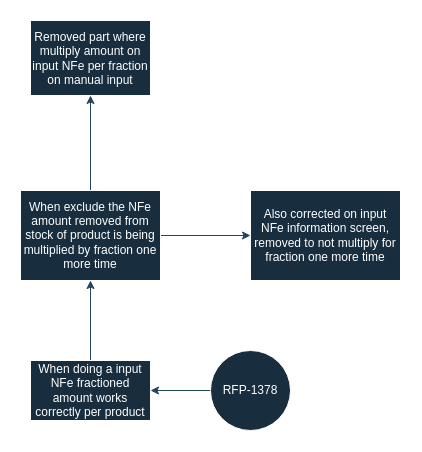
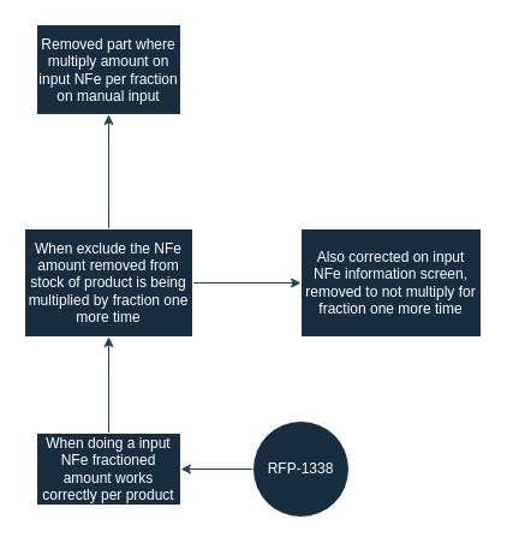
  <mxCell id="0" />
  <mxCell id="1" parent="0" />
  <mxCell id="2" value="" style="edgeStyle=orthogonalEdgeStyle;rounded=0;orthogonalLoop=1;jettySize=auto;html=1;strokeColor=#23445D;fontColor=default;labelBackgroundColor=none;" edge="1" parent="1" source="3" target="5"><mxGeometry relative="1" as="geometry" /></mxCell>
- <mxCell id="3" value="RFP-1378" style="ellipse;whiteSpace=wrap;html=1;aspect=fixed;labelBackgroundColor=none;fillColor=#182E3E;strokeColor=#FFFFFF;fontColor=#FFFFFF;" vertex="1" parent="1"><mxGeometry x="210" y="350" width="80" height="80" as="geometry" /></mxCell>
+ <mxCell id="3" value="RFP-1338" style="ellipse;whiteSpace=wrap;html=1;aspect=fixed;labelBackgroundColor=none;fillColor=#182E3E;strokeColor=#FFFFFF;fontColor=#FFFFFF;" vertex="1" parent="1"><mxGeometry x="210" y="350" width="80" height="80" as="geometry" /></mxCell>
  <mxCell id="4" value="" style="edgeStyle=orthogonalEdgeStyle;rounded=0;orthogonalLoop=1;jettySize=auto;html=1;strokeColor=#23445D;fontColor=default;labelBackgroundColor=none;" edge="1" parent="1" source="5" target="8"><mxGeometry relative="1" as="geometry" /></mxCell>
  <mxCell id="5" value="When doing a input NFe fractioned amount works correctly per product" style="whiteSpace=wrap;html=1;fillColor=#182E3E;strokeColor=#FFFFFF;fontColor=#FFFFFF;labelBackgroundColor=none;" vertex="1" parent="1"><mxGeometry x="30" y="360" width="120" height="60" as="geometry" /></mxCell>
  <mxCell id="6" value="" style="edgeStyle=orthogonalEdgeStyle;rounded=0;orthogonalLoop=1;jettySize=auto;html=1;strokeColor=#23445D;" edge="1" parent="1" source="8" target="9"><mxGeometry relative="1" as="geometry" /></mxCell>
  <mxCell id="7" value="" style="edgeStyle=orthogonalEdgeStyle;rounded=0;orthogonalLoop=1;jettySize=auto;html=1;strokeColor=#23445D;" edge="1" parent="1" source="8" target="10"><mxGeometry relative="1" as="geometry" /></mxCell>
  <mxCell id="8" value="When exclude the NFe amount removed from stock of product is being multiplied by fraction one more time" style="whiteSpace=wrap;html=1;fillColor=#182E3E;strokeColor=#FFFFFF;fontColor=#FFFFFF;labelBackgroundColor=none;" vertex="1" parent="1"><mxGeometry x="20" y="190" width="140" height="90" as="geometry" /></mxCell>
  <mxCell id="9" value="Removed part where multiply amount on input NFe per fraction on manual input" style="whiteSpace=wrap;html=1;fillColor=#182E3E;strokeColor=#FFFFFF;fontColor=#FFFFFF;labelBackgroundColor=none;" vertex="1" parent="1"><mxGeometry x="30" y="20" width="120" height="75" as="geometry" /></mxCell>
  <mxCell id="10" value="Also corrected on input NFe information screen, removed to not multiply for fraction one more time" style="whiteSpace=wrap;html=1;fillColor=#182E3E;strokeColor=#FFFFFF;fontColor=#FFFFFF;labelBackgroundColor=none;" vertex="1" parent="1"><mxGeometry x="250" y="190" width="150" height="90" as="geometry" /></mxCell>
